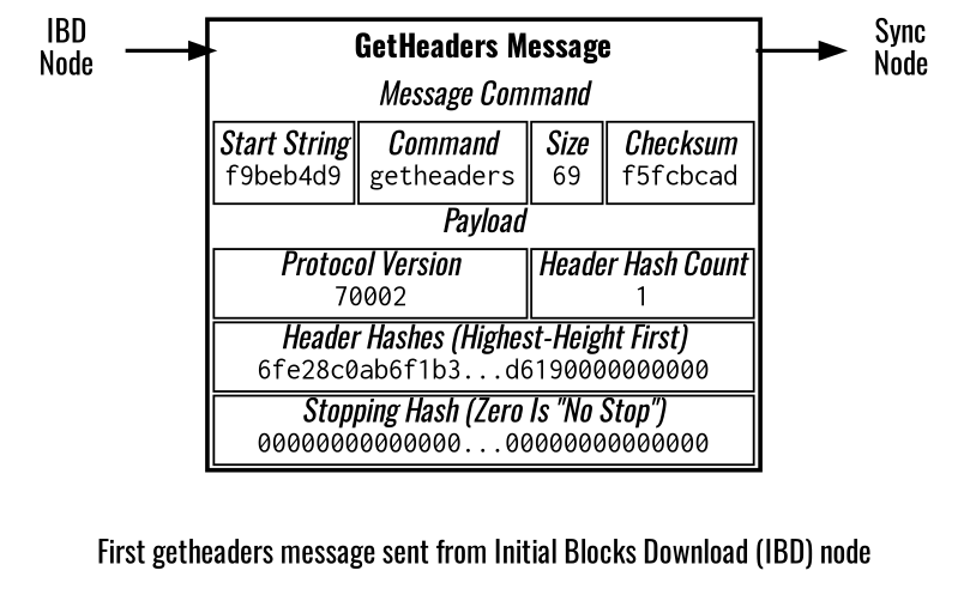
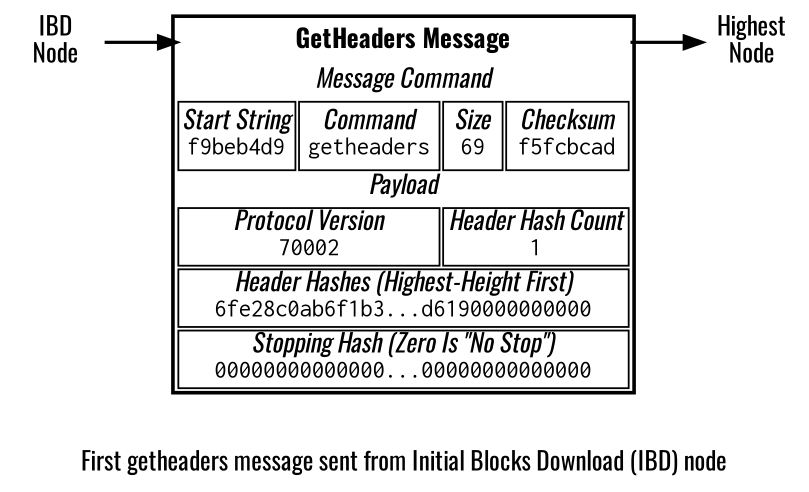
  digraph {
    fontname=Oswald
    label="First getheaders message sent from Initial Blocks Download (IBD) node"
    nodesep=0.1
    penwidth=1.75
    rankdir=LR
    ranksep=0.4
    splines=false
    node [fontname=Oswald penwidth=1.75 shape=none]
    edge [fontname=Oswald penwidth=1.75]
    n1 [label="IBD\nNode"]
    n2 [label=<     <table border="2" cellborder="1" cellpadding="1">       <tr>         <td colspan="4" port="f1" border="0" cellpadding="4"><b>GetHeaders Message</b></td>       </tr>        <tr>         <td colspan="4" border="0"><i>Message Command</i></td>       </tr>        <tr>         <td border="1"><i>Start String</i><br/><font face="courier">f9beb4d9</font></td>         <td border="1" cellpadding="4"><i>Command</i><br/><font face="courier">getheaders</font></td>         <td border="1"><i>Size</i><br/><font face="courier">69</font></td>         <td border="1"><i>Checksum</i><br/><font face="courier">f5fcbcad</font></td>       </tr>        <tr>         <td colspan="4" border="0"><i>Payload</i></td>       </tr>        <tr>         <td colspan="2"><i>Protocol Version</i><br /><font face="courier">70002</font></td>         <td colspan="2"><i>Header Hash Count</i><br /><font face="courier">1</font></td>       </tr>        <tr>         <td colspan="4"><i>Header Hashes (Highest-Height First)</i><br /><font face="courier">6fe28c0ab6f1b3...d6190000000000</font></td>       </tr>        <tr>         <td colspan="4"><i>Stopping Hash (Zero Is "No Stop")</i><br /><font face="courier">00000000000000...00000000000000</font></td>       </tr>      </table>> shape=plaintext]
-   n3 [label="Sync\nNode"]
+   n3 [label="Highest\nNode"]
    n1 -> n2 [headport=f1]
    n2 -> n3 [tailport=f1]
  }
